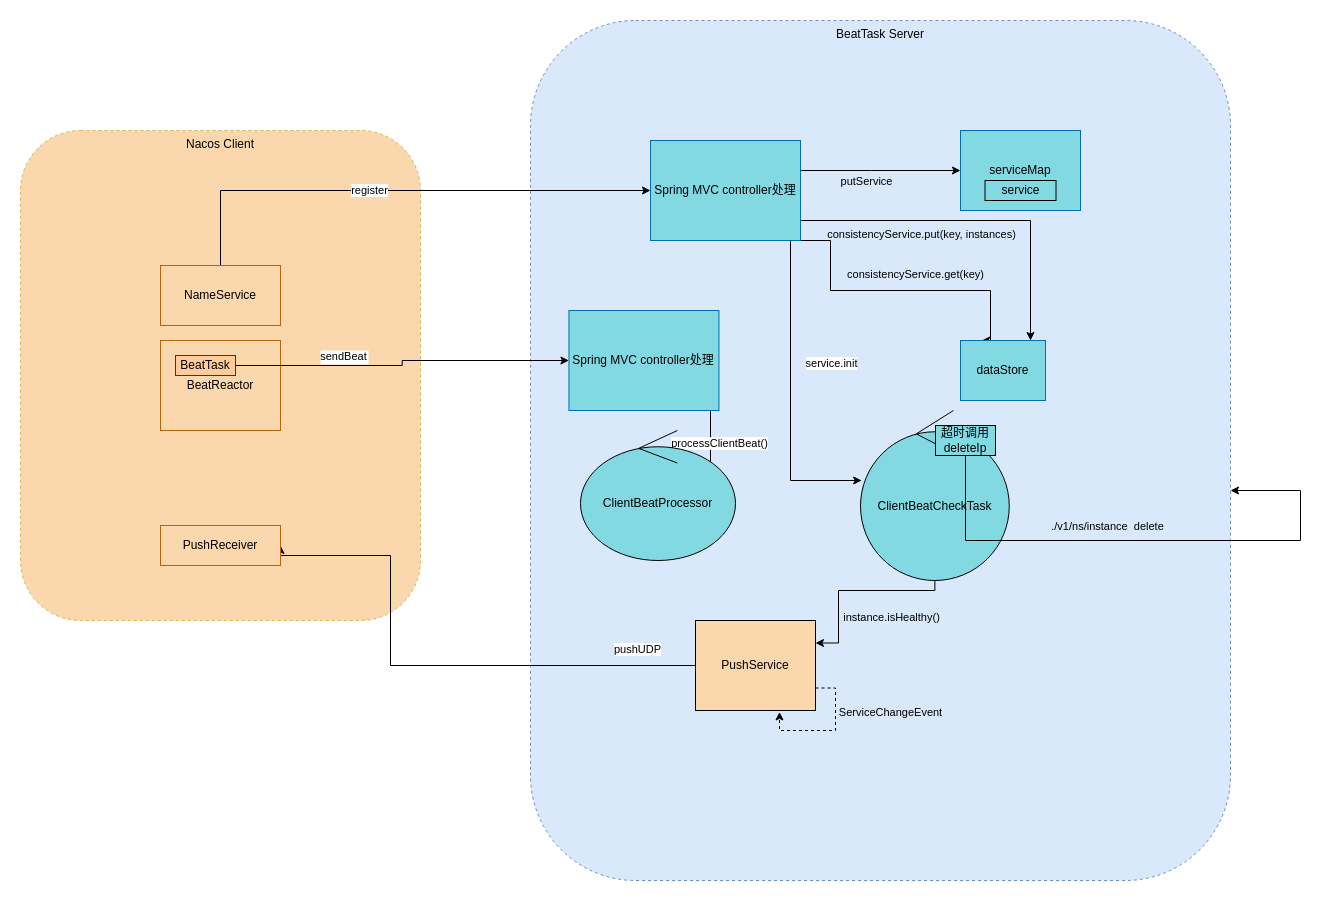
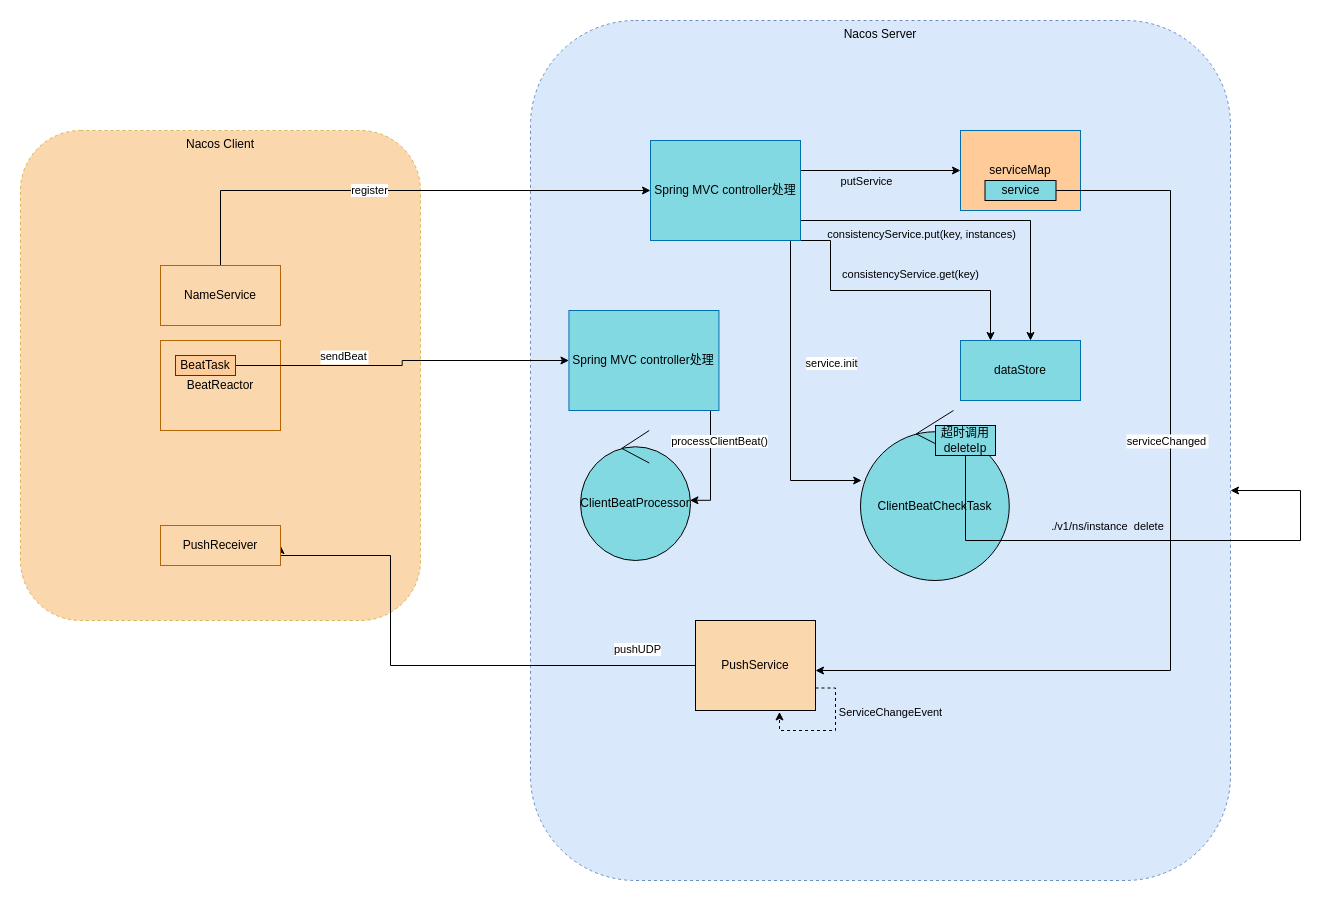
  <mxCell id="0" />
  <mxCell id="1" parent="0" />
- <mxCell id="2" value="BeatTask Server" style="rounded=1;whiteSpace=wrap;html=1;dashed=1;fillColor=#dae8fc;strokeColor=#6c8ebf;align=center;verticalAlign=top;" vertex="1" parent="1"><mxGeometry x="530" y="20" width="700" height="860" as="geometry" /></mxCell>
+ <mxCell id="2" value="Nacos Server" style="rounded=1;whiteSpace=wrap;html=1;dashed=1;fillColor=#dae8fc;strokeColor=#6c8ebf;align=center;verticalAlign=top;" vertex="1" parent="1"><mxGeometry x="530" y="20" width="700" height="860" as="geometry" /></mxCell>
  <mxCell id="3" value="Nacos Client" style="rounded=1;whiteSpace=wrap;html=1;dashed=1;fillColor=#fad7ac;strokeColor=#d6b656;horizontal=1;verticalAlign=top;align=center;" vertex="1" parent="1"><mxGeometry x="20" y="130" width="400" height="490" as="geometry" /></mxCell>
  <mxCell id="4" value="register" style="edgeStyle=orthogonalEdgeStyle;rounded=0;orthogonalLoop=1;jettySize=auto;html=1;fontColor=#000000;" edge="1" parent="1" source="5" target="14"><mxGeometry x="-0.114" relative="1" as="geometry"><Array as="points"><mxPoint y="190" x="220" /></Array><mxPoint as="offset" /></mxGeometry></mxCell>
  <mxCell id="5" value="NameService" style="rounded=0;whiteSpace=wrap;fillColor=#fad7ac;strokeColor=#b46504;" vertex="1" parent="1"><mxGeometry x="160" y="265" width="120" height="60" as="geometry" /></mxCell>
  <mxCell id="6" style="edgeStyle=orthogonalEdgeStyle;rounded=0;orthogonalLoop=1;jettySize=auto;html=1;fontColor=#000000;" edge="1" parent="1" source="14" target="15"><mxGeometry relative="1" as="geometry"><Array as="points"><mxPoint x="870" y="170" /><mxPoint x="870" y="170" /></Array></mxGeometry></mxCell>
  <mxCell id="7" value="putService" style="edgeLabel;html=1;align=center;verticalAlign=middle;resizable=0;points=[];fontColor=#000000;labelBackgroundColor=none;" vertex="1" connectable="0" parent="6"><mxGeometry x="0.227" relative="1" as="geometry"><mxPoint x="-33" y="10" as="offset" /></mxGeometry></mxCell>
  <mxCell id="8" style="edgeStyle=orthogonalEdgeStyle;rounded=0;orthogonalLoop=1;jettySize=auto;html=1;fontColor=#000000;" edge="1" parent="1" source="14" target="18"><mxGeometry relative="1" as="geometry"><Array as="points"><mxPoint x="790" y="480" /></Array></mxGeometry></mxCell>
  <mxCell id="9" value="service.init" style="edgeLabel;html=1;align=center;verticalAlign=middle;resizable=0;points=[];fontColor=#000000;" vertex="1" connectable="0" parent="8"><mxGeometry x="-0.175" y="-1" relative="1" as="geometry"><mxPoint x="41" y="-6" as="offset" /></mxGeometry></mxCell>
  <mxCell id="10" style="edgeStyle=orthogonalEdgeStyle;rounded=0;orthogonalLoop=1;jettySize=auto;html=1;fontColor=#000000;exitX=1;exitY=0.75;exitDx=0;exitDy=0;" edge="1" parent="1" source="14" target="19"><mxGeometry relative="1" as="geometry"><mxPoint x="830" y="220" as="sourcePoint" /><Array as="points"><mxPoint x="800" y="220" /><mxPoint x="1030" y="220" /></Array></mxGeometry></mxCell>
  <mxCell id="11" value="&lt;div&gt;&lt;span style=&quot;font-size: 11px&quot;&gt;consistencyService.put(key, instances)&lt;/span&gt;&lt;/div&gt;&lt;div&gt;&lt;br&gt;&lt;/div&gt;" style="edgeLabel;html=1;align=center;verticalAlign=middle;resizable=0;points=[];fontColor=#000000;labelBackgroundColor=none;" vertex="1" connectable="0" parent="10"><mxGeometry x="-0.336" relative="1" as="geometry"><mxPoint x="7" y="20" as="offset" /></mxGeometry></mxCell>
  <mxCell id="12" style="edgeStyle=orthogonalEdgeStyle;rounded=0;orthogonalLoop=1;jettySize=auto;html=1;entryX=0.25;entryY=0;entryDx=0;entryDy=0;fontColor=#000000;exitX=0.999;exitY=0.838;exitDx=0;exitDy=0;exitPerimeter=0;" edge="1" parent="1" source="14" target="19"><mxGeometry relative="1" as="geometry"><Array as="points"><mxPoint x="800" y="240" /><mxPoint x="830" y="240" /><mxPoint x="830" y="290" /><mxPoint x="990" y="290" /></Array></mxGeometry></mxCell>
  <mxCell id="13" value="&lt;div&gt;&lt;span style=&quot;font-size: 11px&quot;&gt;consistencyService.get(key)&lt;/span&gt;&lt;/div&gt;&lt;div&gt;&lt;br&gt;&lt;/div&gt;" style="edgeLabel;html=1;align=center;verticalAlign=middle;resizable=0;points=[];fontColor=#000000;labelBackgroundColor=none;" vertex="1" connectable="0" parent="12"><mxGeometry x="0.097" y="-2" relative="1" as="geometry"><mxPoint x="8" y="-12" as="offset" /></mxGeometry></mxCell>
  <mxCell id="14" value="Spring MVC controller处理" style="rounded=0;whiteSpace=wrap;strokeColor=#006EAF;fillColor=#83D9E2;" vertex="1" parent="1"><mxGeometry x="650" y="140" width="150" height="100" as="geometry" /></mxCell>
- <mxCell id="15" value="serviceMap" style="rounded=0;whiteSpace=wrap;strokeColor=#006EAF;fillColor=#83D9E2;" vertex="1" parent="1"><mxGeometry x="960" y="130" width="120" height="80" as="geometry" /></mxCell>
- <mxCell id="16" style="edgeStyle=orthogonalEdgeStyle;rounded=0;orthogonalLoop=1;jettySize=auto;html=1;entryX=1;entryY=0.25;entryDx=0;entryDy=0;labelBackgroundColor=#ffffff;fontColor=#000000;" edge="1" parent="1" source="18" target="24"><mxGeometry relative="1" as="geometry"><Array as="points"><mxPoint x="934" y="590" /><mxPoint x="838" y="590" /><mxPoint x="838" y="643" /></Array></mxGeometry></mxCell>
- <mxCell id="17" value="instance.isHealthy()" style="edgeLabel;align=center;verticalAlign=middle;resizable=0;points=[];fontColor=#000000;labelBackgroundColor=none;" vertex="1" connectable="0" parent="16"><mxGeometry x="0.19" y="2" relative="1" as="geometry"><mxPoint x="51" y="24" as="offset" /></mxGeometry></mxCell>
+ <mxCell id="15" value="serviceMap" style="rounded=0;whiteSpace=wrap;strokeColor=#006EAF;fillColor=#ffcc99;" vertex="1" parent="1"><mxGeometry x="960" y="130" width="120" height="80" as="geometry" /></mxCell>
  <mxCell id="18" value="ClientBeatCheckTask" style="ellipse;shape=umlControl;whiteSpace=wrap;html=1;labelBackgroundColor=none;fontColor=#000000;fillColor=#83D9E2;" vertex="1" parent="1"><mxGeometry x="860" y="410" width="148.75" height="170" as="geometry" /></mxCell>
- <mxCell id="19" value="dataStore" style="rounded=0;whiteSpace=wrap;strokeColor=#006EAF;fillColor=#83D9E2;" vertex="1" parent="1"><mxGeometry x="960" y="340" width="85" height="60" as="geometry" /></mxCell>
+ <mxCell id="19" value="dataStore" style="rounded=0;whiteSpace=wrap;strokeColor=#006EAF;fillColor=#83D9E2;" vertex="1" parent="1"><mxGeometry x="960" y="340" width="120" height="60" as="geometry" /></mxCell>
  <mxCell id="20" style="edgeStyle=orthogonalEdgeStyle;rounded=0;orthogonalLoop=1;jettySize=auto;html=1;fontColor=#000000;labelBackgroundColor=#ffffff;startArrow=none;" edge="1" parent="1" source="25" target="2"><mxGeometry relative="1" as="geometry"><mxPoint x="914.37" y="540" as="sourcePoint" /><mxPoint x="1259.97" y="410" as="targetPoint" /><Array as="points"><mxPoint x="1300" y="540" /><mxPoint x="1300" y="490" /></Array></mxGeometry></mxCell>
  <mxCell id="21" value="./v1/ns/instance&amp;nbsp; delete" style="edgeLabel;html=1;align=center;verticalAlign=middle;resizable=0;points=[];fontColor=#000000;labelBackgroundColor=none;" vertex="1" connectable="0" parent="20"><mxGeometry x="0.844" y="-1" relative="1" as="geometry"><mxPoint x="-166" y="36" as="offset" /></mxGeometry></mxCell>
  <mxCell id="22" style="edgeStyle=orthogonalEdgeStyle;rounded=0;orthogonalLoop=1;jettySize=auto;html=1;labelBackgroundColor=#ffffff;fontColor=#000000;entryX=1;entryY=0.5;entryDx=0;entryDy=0;" edge="1" parent="1" source="24" target="35"><mxGeometry relative="1" as="geometry"><mxPoint x="370" y="470" as="targetPoint" /><Array as="points"><mxPoint x="390" y="665" /><mxPoint x="390" y="555" /></Array></mxGeometry></mxCell>
  <mxCell id="23" value="pushUDP" style="edgeLabel;html=1;align=center;verticalAlign=middle;resizable=0;points=[];fontColor=#000000;" vertex="1" connectable="0" parent="22"><mxGeometry x="-0.495" y="-3" relative="1" as="geometry"><mxPoint x="76" y="-14" as="offset" /></mxGeometry></mxCell>
  <mxCell id="24" value="PushService" style="rounded=0;whiteSpace=wrap;html=1;labelBackgroundColor=none;fontColor=#000000;fillColor=#fad7ac;" vertex="1" parent="1"><mxGeometry x="695" y="620" width="120" height="90" as="geometry" /></mxCell>
  <mxCell id="25" value="超时调用deleteIp" style="rounded=0;whiteSpace=wrap;labelBackgroundColor=none;fontColor=#000000;fillColor=#83D9E2;" vertex="1" parent="1"><mxGeometry x="935" y="425" width="60" height="30" as="geometry" /></mxCell>
+ <mxCell id="26" style="edgeStyle=orthogonalEdgeStyle;rounded=0;orthogonalLoop=1;jettySize=auto;html=1;labelBackgroundColor=#ffffff;fontColor=#000000;" edge="1" parent="1" source="28" target="24"><mxGeometry relative="1" as="geometry"><mxPoint x="815" y="595" as="targetPoint" /><Array as="points"><mxPoint x="1170" y="190" /><mxPoint x="1170" y="670" /></Array></mxGeometry></mxCell>
+ <mxCell id="27" value="serviceChanged" style="edgeLabel;align=center;verticalAlign=middle;resizable=0;points=[];fontColor=#000000;" vertex="1" connectable="0" parent="26"><mxGeometry x="-0.233" y="-4" relative="1" as="geometry"><mxPoint as="offset" /></mxGeometry></mxCell>
  <mxCell id="28" value="service" style="rounded=0;whiteSpace=wrap;html=1;labelBackgroundColor=none;fontColor=#000000;fillColor=#83D9E2;" vertex="1" parent="1"><mxGeometry x="984.5" y="180" width="71" height="20" as="geometry" /></mxCell>
  <mxCell id="29" style="edgeStyle=orthogonalEdgeStyle;rounded=0;orthogonalLoop=1;jettySize=auto;html=1;entryX=0.7;entryY=1.016;entryDx=0;entryDy=0;entryPerimeter=0;labelBackgroundColor=#ffffff;fontColor=#000000;exitX=1;exitY=0.75;exitDx=0;exitDy=0;dashed=1;" edge="1" parent="1" source="24" target="24"><mxGeometry relative="1" as="geometry" /></mxCell>
  <mxCell id="30" value="ServiceChangeEvent" style="edgeLabel;align=center;verticalAlign=middle;resizable=0;points=[];fontColor=#000000;labelBackgroundColor=none;" vertex="1" connectable="0" parent="29"><mxGeometry x="-0.216" y="1" relative="1" as="geometry"><mxPoint x="54" y="-11" as="offset" /></mxGeometry></mxCell>
  <mxCell id="31" value="BeatReactor" style="rounded=0;whiteSpace=wrap;fillColor=#fad7ac;strokeColor=#b46504;" vertex="1" parent="1"><mxGeometry x="160" y="340" width="120" height="90" as="geometry" /></mxCell>
  <mxCell id="32" style="edgeStyle=orthogonalEdgeStyle;rounded=0;orthogonalLoop=1;jettySize=auto;html=1;labelBackgroundColor=#ffffff;fontColor=#000000;entryX=0;entryY=0.5;entryDx=0;entryDy=0;" edge="1" parent="1" source="34" target="38"><mxGeometry relative="1" as="geometry" /></mxCell>
  <mxCell id="33" value="sendBeat" style="edgeLabel;align=center;verticalAlign=middle;resizable=0;points=[];fontColor=#000000;" vertex="1" connectable="0" parent="32"><mxGeometry x="-0.374" y="-3" relative="1" as="geometry"><mxPoint x="2" y="-13" as="offset" /></mxGeometry></mxCell>
  <mxCell id="34" value="BeatTask" style="rounded=0;whiteSpace=wrap;labelBackgroundColor=none;fillColor=#ffcc99;strokeColor=#36393d;" vertex="1" parent="1"><mxGeometry x="175" y="355" width="60" height="20" as="geometry" /></mxCell>
  <mxCell id="35" value="PushReceiver" style="rounded=0;whiteSpace=wrap;labelBackgroundColor=none;fillColor=#fad7ac;strokeColor=#b46504;" vertex="1" parent="1"><mxGeometry x="160" y="525" width="120" height="40" as="geometry" /></mxCell>
  <mxCell id="36" style="edgeStyle=orthogonalEdgeStyle;rounded=0;orthogonalLoop=1;jettySize=auto;html=1;entryX=0.995;entryY=0.537;entryDx=0;entryDy=0;entryPerimeter=0;labelBackgroundColor=#ffffff;fontColor=#000000;" edge="1" parent="1" source="38" target="39"><mxGeometry relative="1" as="geometry"><Array as="points"><mxPoint x="710" y="500" /></Array></mxGeometry></mxCell>
  <mxCell id="37" value="&lt;div&gt;&lt;span style=&quot;font-size: 11px&quot;&gt;processClientBeat()&lt;/span&gt;&lt;/div&gt;" style="edgeLabel;html=1;align=center;verticalAlign=middle;resizable=0;points=[];fontColor=#000000;labelBackgroundColor=#ffffff;" vertex="1" connectable="0" parent="36"><mxGeometry x="0.234" relative="1" as="geometry"><mxPoint x="8" y="-38" as="offset" /></mxGeometry></mxCell>
  <mxCell id="38" value="Spring MVC controller处理" style="rounded=0;whiteSpace=wrap;strokeColor=#006EAF;fillColor=#83D9E2;" vertex="1" parent="1"><mxGeometry x="568.44" y="310" width="150" height="100" as="geometry" /></mxCell>
- <mxCell id="39" value="ClientBeatProcessor" style="ellipse;shape=umlControl;whiteSpace=wrap;html=1;labelBackgroundColor=none;fontColor=#000000;fillColor=#83D9E2;" vertex="1" parent="1"><mxGeometry x="580" y="430" width="155" height="130" as="geometry" /></mxCell>
+ <mxCell id="39" value="ClientBeatProcessor" style="ellipse;shape=umlControl;whiteSpace=wrap;html=1;labelBackgroundColor=none;fontColor=#000000;fillColor=#83D9E2;" vertex="1" parent="1"><mxGeometry x="580" y="430" width="110" height="130" as="geometry" /></mxCell>
